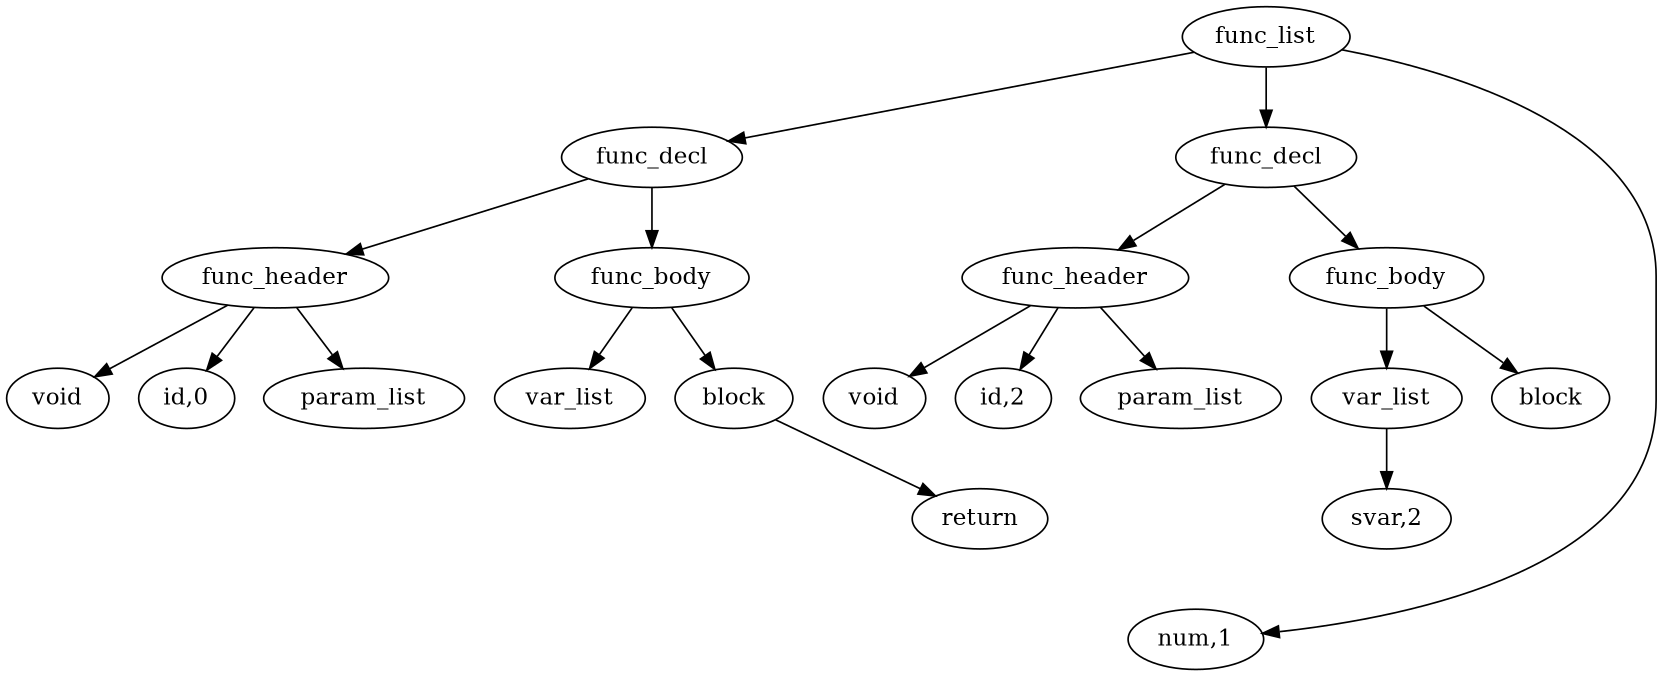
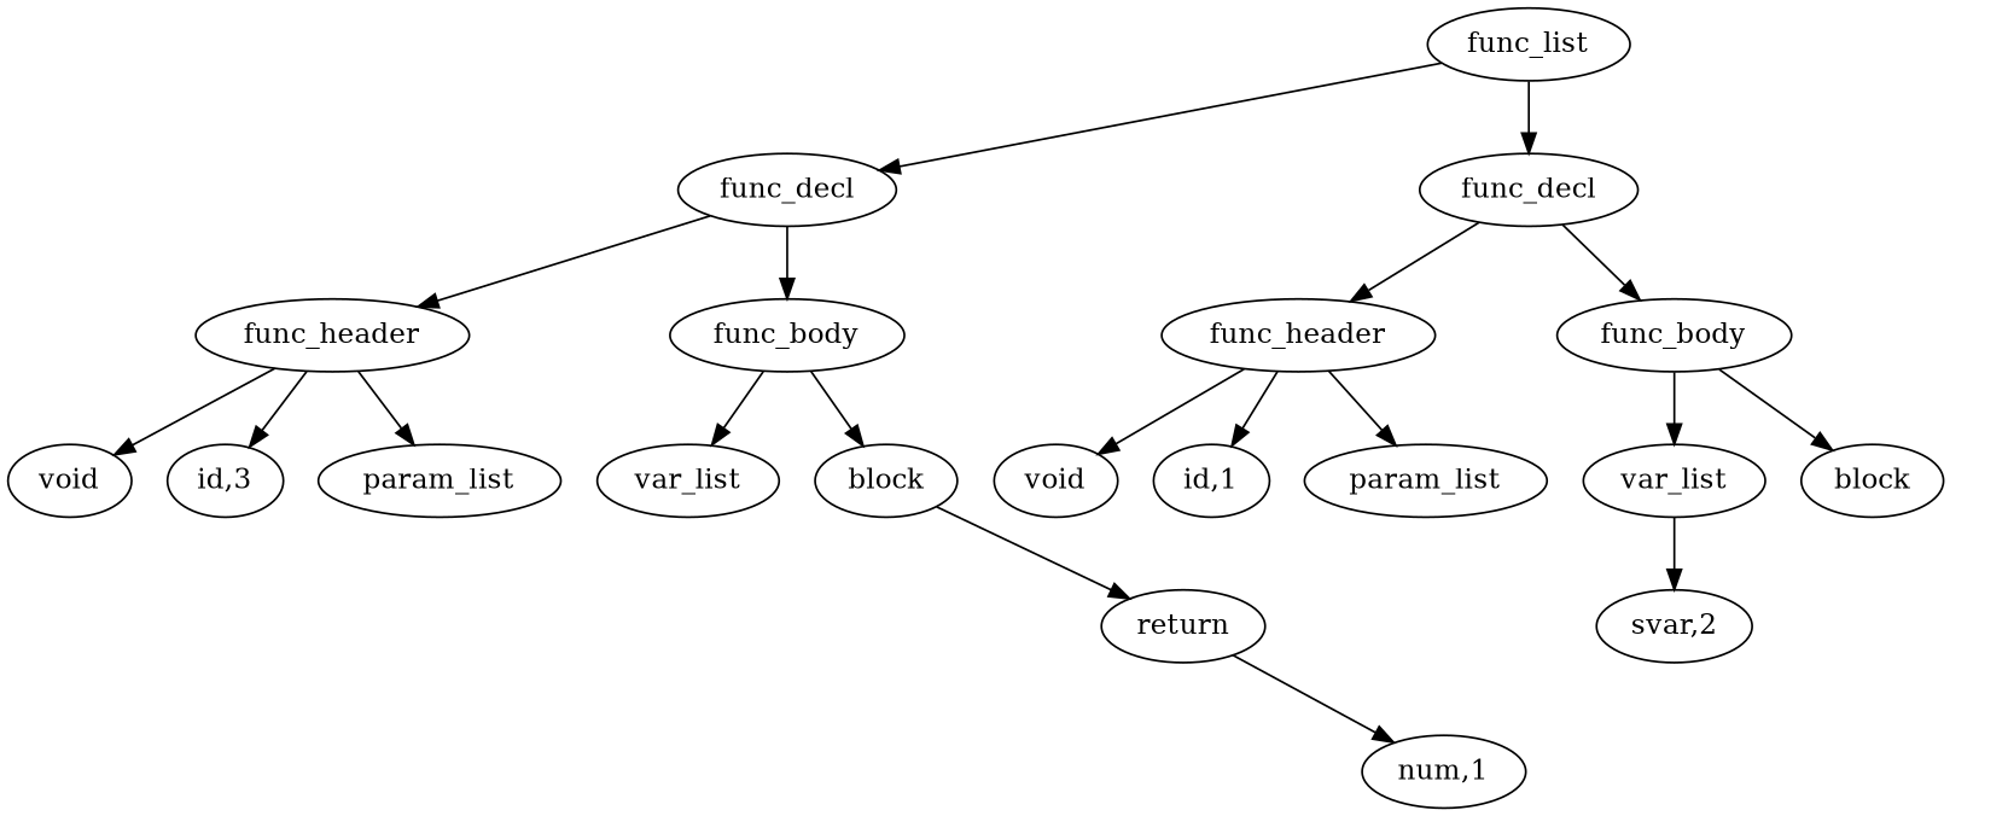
  digraph {
    ordering=out
    n1 [label=func_list]
    n2 [label=func_decl]
    n3 [label=func_decl]
    n4 [label=func_header]
    n5 [label=func_body]
    n6 [label=func_header]
    n7 [label=func_body]
    n8 [label=void]
-   n9 [label="id,0"]
+   n9 [label="id,3"]
    n10 [label=param_list]
    n11 [label=var_list]
    n12 [label=block]
    n13 [label=return]
    n14 [label="num,1"]
    n15 [label=void]
-   n16 [label="id,2"]
+   n16 [label="id,1"]
    n17 [label=param_list]
    n18 [label=var_list]
    n19 [label=block]
    n20 [label="svar,2"]
    n1 -> n2
    n1 -> n3
    n2 -> n4
    n2 -> n5
    n3 -> n6
    n3 -> n7
    n4 -> n8
    n4 -> n9
    n4 -> n10
    n5 -> n11
    n5 -> n12
    n6 -> n15
    n6 -> n16
    n6 -> n17
    n7 -> n18
    n7 -> n19
    n12 -> n13
-   n1 -> n14
+   n13 -> n14
    n18 -> n20
  }
